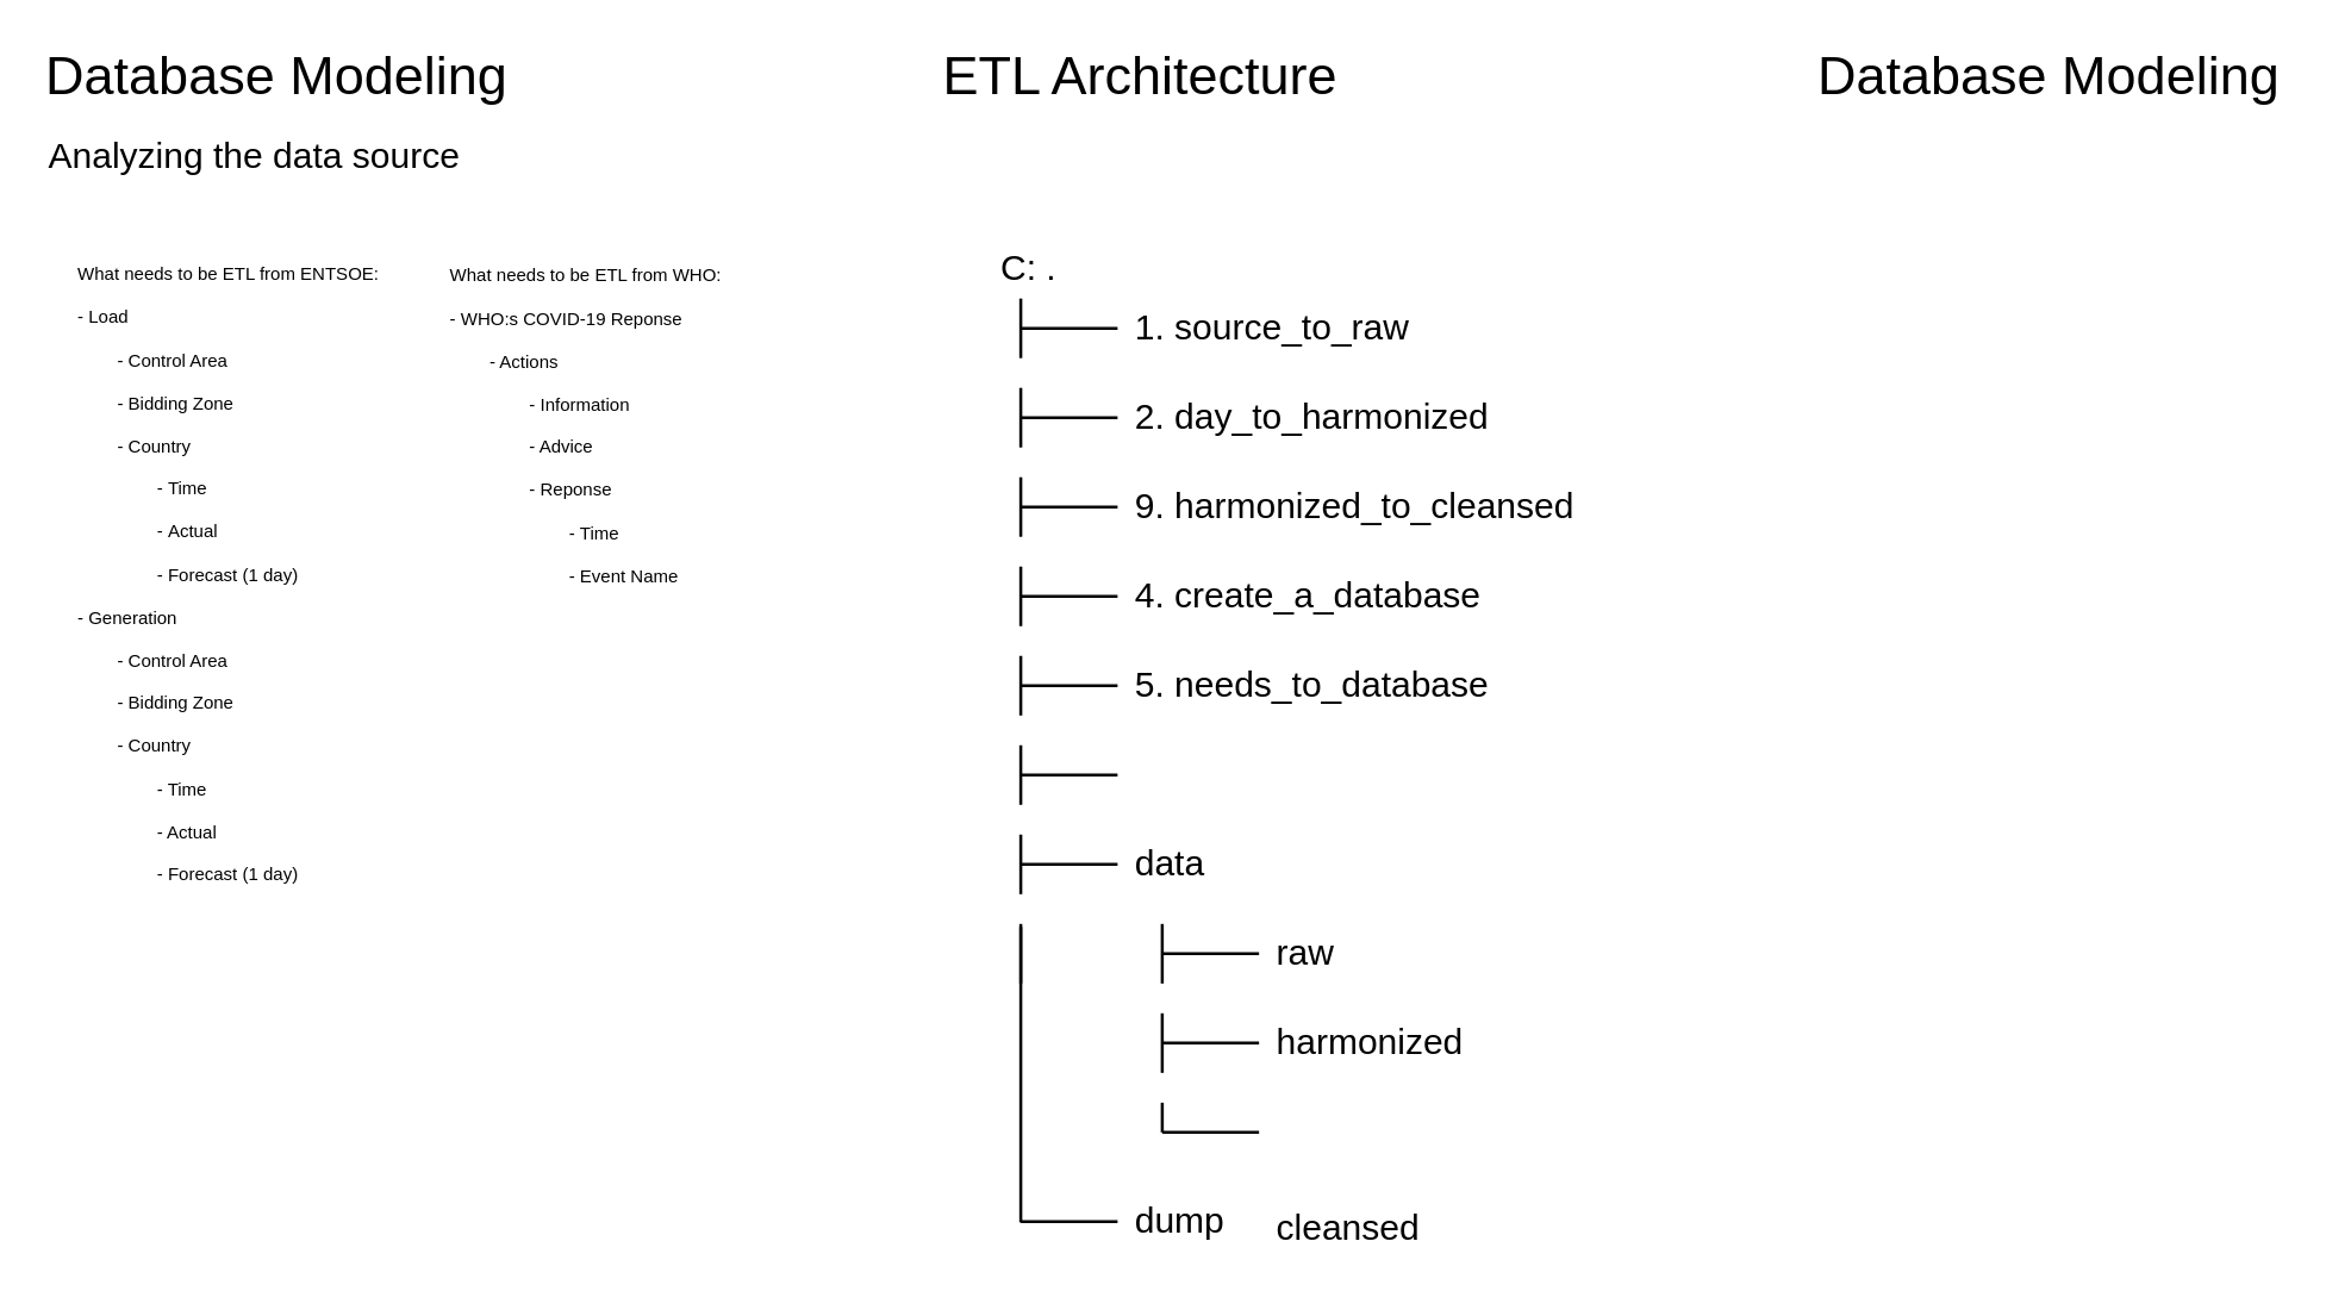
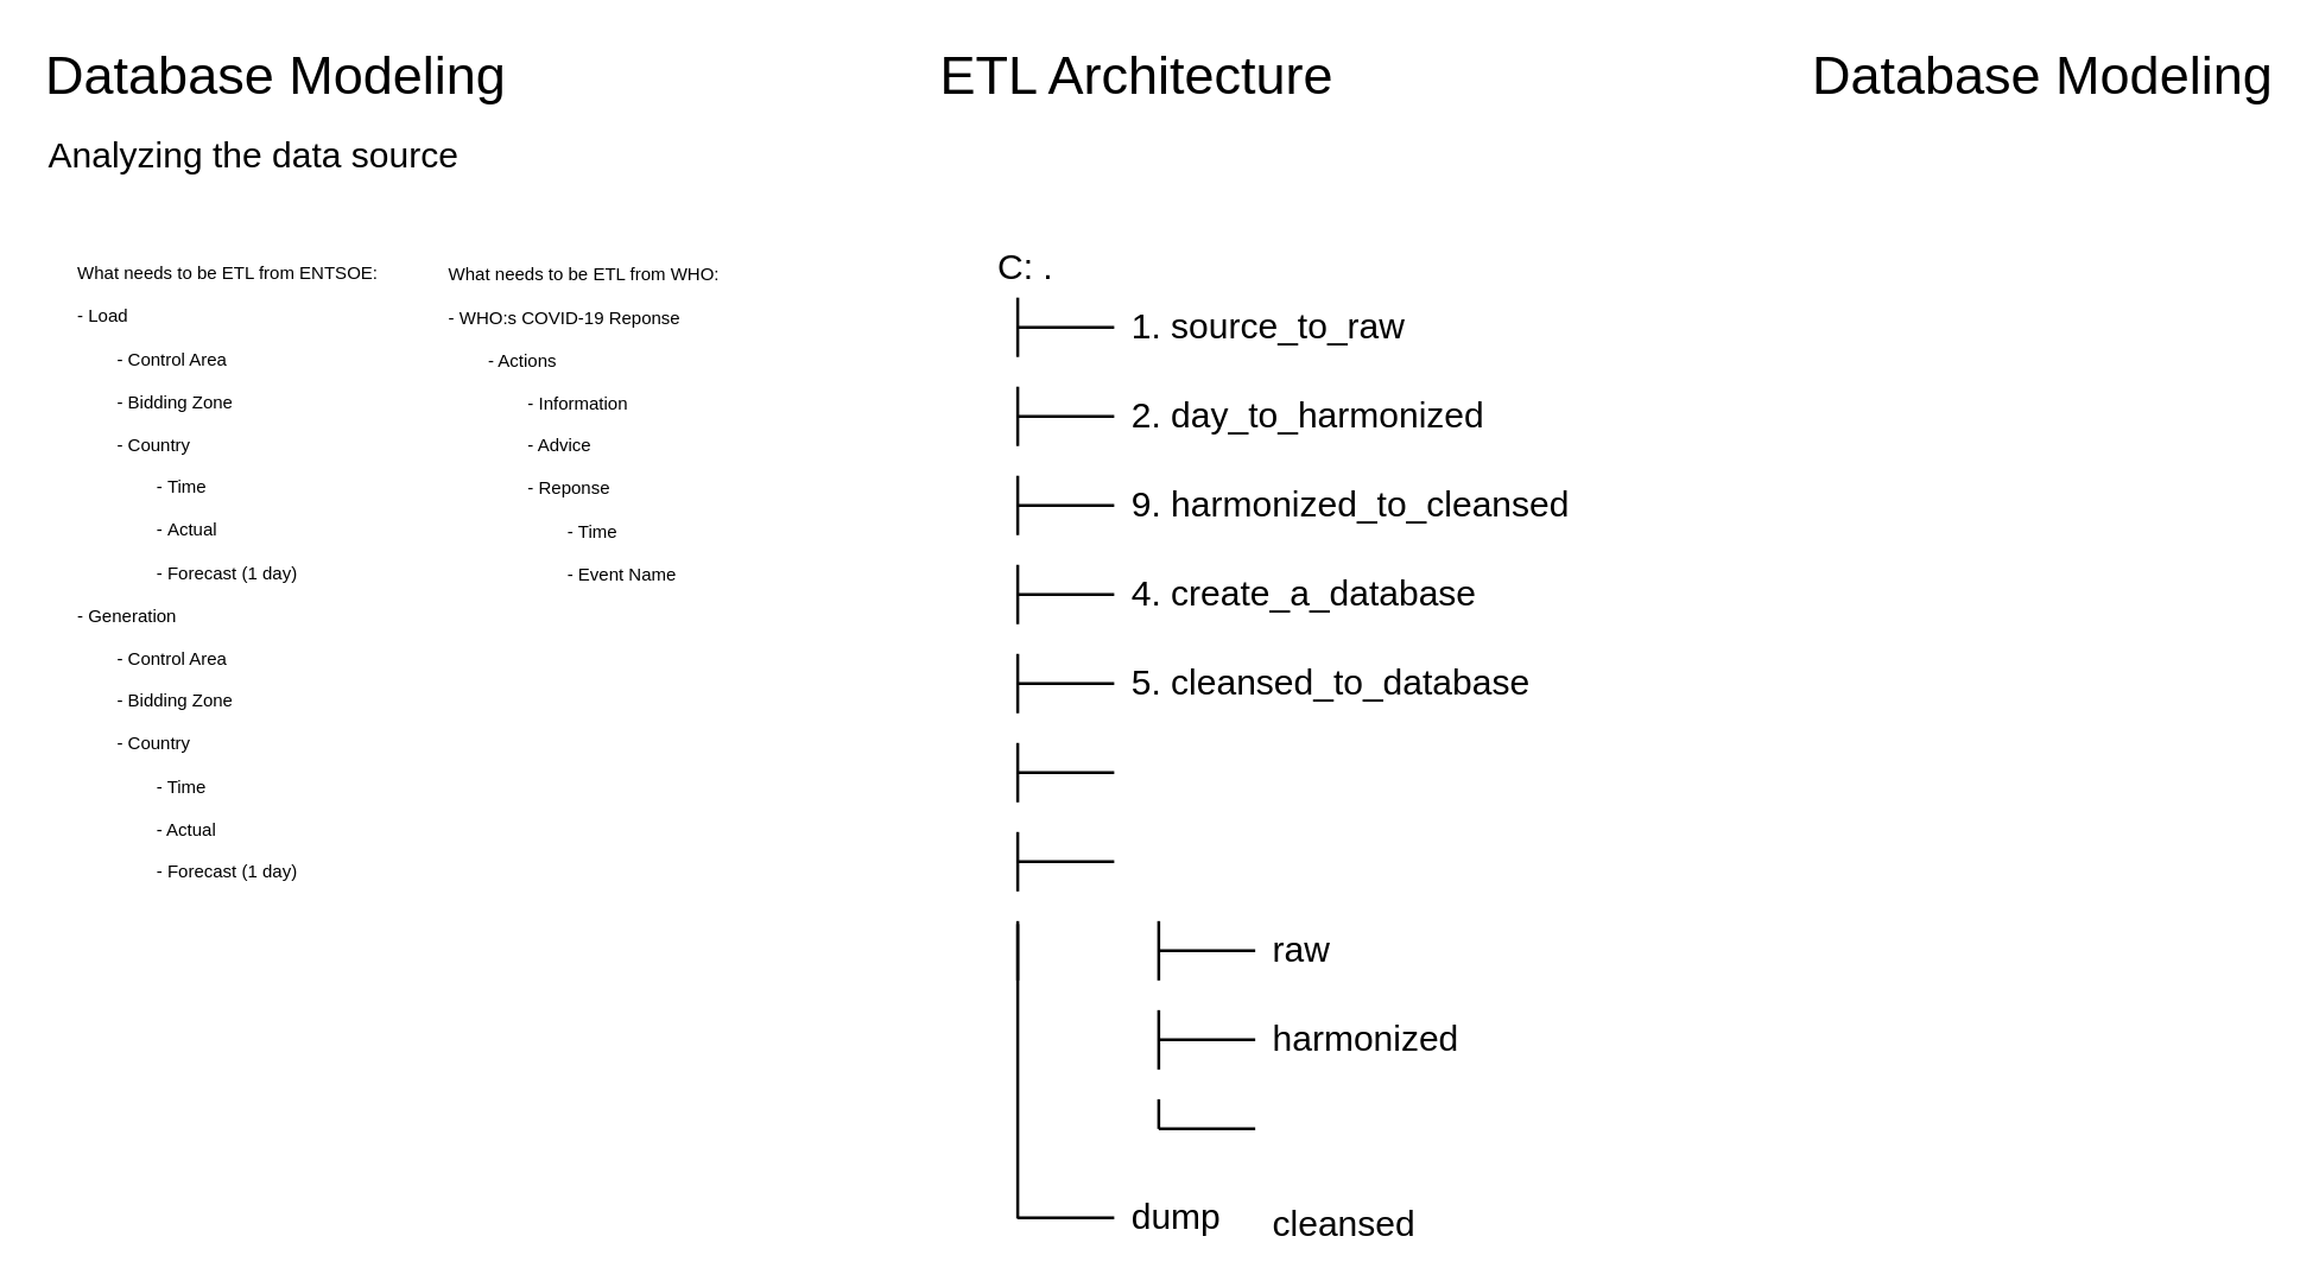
  <mxCell id="0" />
  <mxCell id="1" parent="0" />
  <mxCell id="2" value="&lt;font style=&quot;font-size: 36px;&quot;&gt;Database Modeling&lt;/font&gt;" style="text;html=1;align=center;verticalAlign=middle;resizable=0;points=[];autosize=1;strokeColor=none;fillColor=none;" parent="1" vertex="1"><mxGeometry x="20" y="20" width="330" height="60" as="geometry" /></mxCell>
  <mxCell id="3" value="&lt;font style=&quot;font-size: 24px;&quot;&gt;Analyzing the data source&lt;br&gt;&lt;/font&gt;" style="text;html=1;align=center;verticalAlign=middle;resizable=0;points=[];autosize=1;strokeColor=none;fillColor=none;fontSize=36;" parent="1" vertex="1"><mxGeometry x="20" y="70" width="300" height="60" as="geometry" /></mxCell>
  <mxCell id="4" value="&lt;font style=&quot;font-size: 12px;&quot;&gt;What needs to be ETL from ENTSOE:&lt;br&gt;- Load&lt;br&gt;&lt;span style=&quot;white-space: pre;&quot;&gt;&#09;&lt;/span&gt;- Control Area&lt;br&gt;&lt;span style=&quot;white-space: pre;&quot;&gt;&#09;&lt;/span&gt;- Bidding Zone&lt;br&gt;&lt;span style=&quot;white-space: pre;&quot;&gt;&#09;&lt;/span&gt;- Country&lt;br&gt;&lt;span style=&quot;white-space: pre;&quot;&gt;&#09;&lt;span style=&quot;white-space: pre;&quot;&gt;&#09;&lt;/span&gt;-&lt;/span&gt;&amp;nbsp;Time&lt;br&gt;&lt;span style=&quot;white-space: pre;&quot;&gt;&#09;&lt;span style=&quot;white-space: pre;&quot;&gt;&#09;&lt;/span&gt;-&lt;/span&gt;&amp;nbsp;Actual&lt;br&gt;&lt;span style=&quot;white-space: pre;&quot;&gt;&#09;&lt;/span&gt;&lt;span style=&quot;white-space: pre;&quot;&gt;&#09;&lt;/span&gt;- Forecast (1 day)&lt;br&gt;- Generation&lt;br&gt;&lt;span style=&quot;white-space: pre;&quot;&gt;&#09;&lt;/span&gt;- Control Area&lt;br&gt;&lt;span style=&quot;white-space: pre;&quot;&gt;&#09;&lt;/span&gt;- Bidding Zone&lt;br&gt;&lt;span style=&quot;white-space: pre;&quot;&gt;&#09;&lt;/span&gt;- Country&lt;br&gt;&lt;span style=&quot;white-space: pre;&quot;&gt;&#09;&lt;/span&gt;&lt;span style=&quot;white-space: pre;&quot;&gt;&#09;&lt;/span&gt;- Time&lt;br&gt;&lt;span style=&quot;white-space: pre;&quot;&gt;&#09;&lt;/span&gt;&lt;span style=&quot;white-space: pre;&quot;&gt;&#09;&lt;/span&gt;- Actual&lt;br&gt;&lt;span style=&quot;white-space: pre;&quot;&gt;&#09;&lt;/span&gt;&lt;span style=&quot;white-space: pre;&quot;&gt;&#09;&lt;/span&gt;- Forecast (1 day)&lt;br&gt;&lt;br&gt;&lt;br&gt;&lt;br&gt;&lt;/font&gt;" style="text;html=1;align=left;verticalAlign=middle;resizable=0;points=[];autosize=1;strokeColor=none;fillColor=none;fontSize=24;" parent="1" vertex="1"><mxGeometry x="50" y="160" width="230" height="530" as="geometry" /></mxCell>
  <mxCell id="5" value="&lt;font style=&quot;font-size: 12px;&quot;&gt;What needs to be ETL from WHO:&lt;br&gt;- WHO:s COVID-19 Reponse&lt;br&gt;&lt;span style=&quot;white-space: pre;&quot;&gt;&#09;&lt;/span&gt;- Actions&lt;br&gt;&lt;span style=&quot;white-space: pre;&quot;&gt;&#09;&lt;/span&gt;&lt;span style=&quot;white-space: pre;&quot;&gt;&#09;&lt;/span&gt;- Information&lt;br&gt;&lt;span style=&quot;white-space: pre;&quot;&gt;&#09;&lt;/span&gt;&lt;span style=&quot;white-space: pre;&quot;&gt;&#09;&lt;/span&gt;- Advice&lt;br&gt;&lt;span style=&quot;white-space: pre;&quot;&gt;&#09;&lt;/span&gt;&lt;span style=&quot;white-space: pre;&quot;&gt;&#09;&lt;/span&gt;- Reponse&lt;br&gt;&lt;span style=&quot;white-space: pre;&quot;&gt;&#09;&lt;/span&gt;&lt;span style=&quot;white-space: pre;&quot;&gt;&#09;&lt;span style=&quot;white-space: pre;&quot;&gt;&#09;&lt;/span&gt;-&lt;/span&gt;&amp;nbsp;Time&lt;br&gt;&lt;span style=&quot;white-space: pre;&quot;&gt;&#09;&lt;/span&gt;&lt;span style=&quot;white-space: pre;&quot;&gt;&#09;&lt;/span&gt;&lt;span style=&quot;white-space: pre;&quot;&gt;&#09;&lt;/span&gt;- Event Name&lt;br&gt;&lt;br&gt;&lt;br&gt;&lt;br&gt;&lt;/font&gt;" style="text;html=1;align=left;verticalAlign=middle;resizable=0;points=[];autosize=1;strokeColor=none;fillColor=none;fontSize=24;" parent="1" vertex="1"><mxGeometry x="300" y="160" width="210" height="330" as="geometry" /></mxCell>
  <mxCell id="6" value="&lt;font style=&quot;font-size: 36px;&quot;&gt;ETL Architecture&lt;/font&gt;" style="text;html=1;align=center;verticalAlign=middle;resizable=0;points=[];autosize=1;strokeColor=none;fillColor=none;" parent="1" vertex="1"><mxGeometry x="620" y="20" width="290" height="60" as="geometry" /></mxCell>
  <mxCell id="7" value="&lt;font style=&quot;font-size: 24px;&quot;&gt;C: .&lt;/font&gt;" style="text;html=1;align=center;verticalAlign=middle;resizable=0;points=[];autosize=1;strokeColor=none;fillColor=none;" parent="1" vertex="1"><mxGeometry x="660" y="160" width="60" height="40" as="geometry" /></mxCell>
  <mxCell id="8" value="&lt;span style=&quot;font-size: 24px;&quot;&gt;1. source_to_raw&lt;/span&gt;" style="text;html=1;align=left;verticalAlign=middle;resizable=0;points=[];autosize=1;strokeColor=none;fillColor=none;" parent="1" vertex="1"><mxGeometry x="760" y="200" width="210" height="40" as="geometry" /></mxCell>
  <mxCell id="9" value="&lt;span style=&quot;font-size: 24px;&quot;&gt;2. day_to_harmonized&lt;/span&gt;" style="text;html=1;align=left;verticalAlign=middle;resizable=0;points=[];autosize=1;strokeColor=none;fillColor=none;" parent="1" vertex="1"><mxGeometry x="760" y="260" width="260" height="40" as="geometry" /></mxCell>
  <mxCell id="10" value="&lt;span style=&quot;font-size: 24px;&quot;&gt;9. harmonized_to_cleansed&lt;/span&gt;" style="text;html=1;align=left;verticalAlign=middle;resizable=0;points=[];autosize=1;strokeColor=none;fillColor=none;" parent="1" vertex="1"><mxGeometry x="760" y="320" width="320" height="40" as="geometry" /></mxCell>
  <mxCell id="11" value="&lt;span style=&quot;font-size: 24px;&quot;&gt;4. create_a_database&lt;/span&gt;" style="text;html=1;align=left;verticalAlign=middle;resizable=0;points=[];autosize=1;strokeColor=none;fillColor=none;" parent="1" vertex="1"><mxGeometry x="760" y="380" width="260" height="40" as="geometry" /></mxCell>
- <mxCell id="12" value="&lt;span style=&quot;font-size: 24px;&quot;&gt;5. needs_to_database&lt;/span&gt;" style="text;html=1;align=left;verticalAlign=middle;resizable=0;points=[];autosize=1;strokeColor=none;fillColor=none;" parent="1" vertex="1"><mxGeometry x="760" y="440" width="290" height="40" as="geometry" /></mxCell>
- <mxCell id="13" value="&lt;span style=&quot;font-size: 24px;&quot;&gt;data&lt;/span&gt;" style="text;html=1;align=left;verticalAlign=middle;resizable=0;points=[];autosize=1;strokeColor=none;fillColor=none;" parent="1" vertex="1"><mxGeometry x="760" y="560" width="70" height="40" as="geometry" /></mxCell>
+ <mxCell id="12" value="&lt;span style=&quot;font-size: 24px;&quot;&gt;5. cleansed_to_database&lt;/span&gt;" style="text;html=1;align=left;verticalAlign=middle;resizable=0;points=[];autosize=1;strokeColor=none;fillColor=none;" parent="1" vertex="1"><mxGeometry x="760" y="440" width="290" height="40" as="geometry" /></mxCell>
  <mxCell id="14" value="&lt;span style=&quot;font-size: 24px;&quot;&gt;raw&lt;/span&gt;" style="text;html=1;align=left;verticalAlign=middle;resizable=0;points=[];autosize=1;strokeColor=none;fillColor=none;" parent="1" vertex="1"><mxGeometry x="855" y="620" width="60" height="40" as="geometry" /></mxCell>
  <mxCell id="15" value="&lt;span style=&quot;font-size: 24px;&quot;&gt;harmonized&lt;/span&gt;" style="text;html=1;align=left;verticalAlign=middle;resizable=0;points=[];autosize=1;strokeColor=none;fillColor=none;" parent="1" vertex="1"><mxGeometry x="855" y="680" width="150" height="40" as="geometry" /></mxCell>
  <mxCell id="16" value="&lt;span style=&quot;font-size: 24px;&quot;&gt;cleansed&lt;/span&gt;" style="text;html=1;align=left;verticalAlign=middle;resizable=0;points=[];autosize=1;strokeColor=none;fillColor=none;" parent="1" vertex="1"><mxGeometry x="855" y="805" width="120" height="40" as="geometry" /></mxCell>
  <mxCell id="17" value="" style="group" parent="1" vertex="1" connectable="0"><mxGeometry x="680" y="200" width="70" height="40" as="geometry" /></mxCell>
  <mxCell id="18" value="" style="line;strokeWidth=2;html=1;fontSize=24;" parent="17" vertex="1"><mxGeometry x="5" y="15" width="65" height="10" as="geometry" /></mxCell>
  <mxCell id="19" value="" style="line;strokeWidth=2;html=1;fontSize=24;rotation=90;" parent="17" vertex="1"><mxGeometry x="-15" y="15" width="40" height="10" as="geometry" /></mxCell>
  <mxCell id="20" value="" style="group" parent="1" vertex="1" connectable="0"><mxGeometry x="680" y="260" width="70" height="40" as="geometry" /></mxCell>
  <mxCell id="21" value="" style="line;strokeWidth=2;html=1;fontSize=24;" parent="20" vertex="1"><mxGeometry x="5" y="15" width="65" height="10" as="geometry" /></mxCell>
  <mxCell id="22" value="" style="line;strokeWidth=2;html=1;fontSize=24;rotation=90;" parent="20" vertex="1"><mxGeometry x="-15" y="15" width="40" height="10" as="geometry" /></mxCell>
  <mxCell id="23" value="" style="group" parent="1" vertex="1" connectable="0"><mxGeometry x="680" y="320" width="70" height="40" as="geometry" /></mxCell>
  <mxCell id="24" value="" style="line;strokeWidth=2;html=1;fontSize=24;" parent="23" vertex="1"><mxGeometry x="5" y="15" width="65" height="10" as="geometry" /></mxCell>
  <mxCell id="25" value="" style="line;strokeWidth=2;html=1;fontSize=24;rotation=90;" parent="23" vertex="1"><mxGeometry x="-15" y="15" width="40" height="10" as="geometry" /></mxCell>
  <mxCell id="26" value="" style="group" parent="1" vertex="1" connectable="0"><mxGeometry x="680" y="380" width="70" height="40" as="geometry" /></mxCell>
  <mxCell id="27" value="" style="line;strokeWidth=2;html=1;fontSize=24;" parent="26" vertex="1"><mxGeometry x="5" y="15" width="65" height="10" as="geometry" /></mxCell>
  <mxCell id="28" value="" style="line;strokeWidth=2;html=1;fontSize=24;rotation=90;" parent="26" vertex="1"><mxGeometry x="-15" y="15" width="40" height="10" as="geometry" /></mxCell>
  <mxCell id="29" value="" style="group" parent="1" vertex="1" connectable="0"><mxGeometry x="680" y="440" width="70" height="40" as="geometry" /></mxCell>
  <mxCell id="30" value="" style="line;strokeWidth=2;html=1;fontSize=24;" parent="29" vertex="1"><mxGeometry x="5" y="15" width="65" height="10" as="geometry" /></mxCell>
  <mxCell id="31" value="" style="line;strokeWidth=2;html=1;fontSize=24;rotation=90;" parent="29" vertex="1"><mxGeometry x="-15" y="15" width="40" height="10" as="geometry" /></mxCell>
  <mxCell id="32" value="" style="group" parent="1" vertex="1" connectable="0"><mxGeometry x="680" y="500" width="70" height="40" as="geometry" /></mxCell>
  <mxCell id="33" value="" style="line;strokeWidth=2;html=1;fontSize=24;" parent="32" vertex="1"><mxGeometry x="5" y="15" width="65" height="10" as="geometry" /></mxCell>
  <mxCell id="34" value="" style="line;strokeWidth=2;html=1;fontSize=24;rotation=90;" parent="32" vertex="1"><mxGeometry x="-15" y="15" width="40" height="10" as="geometry" /></mxCell>
  <mxCell id="35" value="" style="group" parent="1" vertex="1" connectable="0"><mxGeometry x="775" y="620" width="70" height="40" as="geometry" /></mxCell>
  <mxCell id="36" value="" style="line;strokeWidth=2;html=1;fontSize=24;" parent="35" vertex="1"><mxGeometry x="5" y="15" width="65" height="10" as="geometry" /></mxCell>
  <mxCell id="37" value="" style="line;strokeWidth=2;html=1;fontSize=24;rotation=90;" parent="35" vertex="1"><mxGeometry x="-15" y="15" width="40" height="10" as="geometry" /></mxCell>
  <mxCell id="38" value="" style="group" parent="1" vertex="1" connectable="0"><mxGeometry x="775" y="680" width="70" height="40" as="geometry" /></mxCell>
  <mxCell id="39" value="" style="line;strokeWidth=2;html=1;fontSize=24;" parent="38" vertex="1"><mxGeometry x="5" y="15" width="65" height="10" as="geometry" /></mxCell>
  <mxCell id="40" value="" style="line;strokeWidth=2;html=1;fontSize=24;rotation=90;" parent="38" vertex="1"><mxGeometry x="-15" y="15" width="40" height="10" as="geometry" /></mxCell>
  <mxCell id="41" value="" style="line;strokeWidth=2;html=1;fontSize=24;" parent="1" vertex="1"><mxGeometry x="780" y="755" width="65" height="10" as="geometry" /></mxCell>
  <mxCell id="42" value="" style="line;strokeWidth=2;html=1;fontSize=24;rotation=90;" parent="1" vertex="1"><mxGeometry x="770.02" y="745.01" width="19.98" height="10" as="geometry" /></mxCell>
  <mxCell id="43" value="&lt;span style=&quot;font-size: 24px;&quot;&gt;dump&lt;br&gt;&lt;/span&gt;" style="text;html=1;align=left;verticalAlign=middle;resizable=0;points=[];autosize=1;strokeColor=none;fillColor=none;" parent="1" vertex="1"><mxGeometry x="760" y="800" width="80" height="40" as="geometry" /></mxCell>
  <mxCell id="44" value="" style="line;strokeWidth=2;html=1;fontSize=24;" parent="1" vertex="1"><mxGeometry x="685" y="575" width="65" height="10" as="geometry" /></mxCell>
  <mxCell id="45" value="" style="line;strokeWidth=2;html=1;fontSize=24;rotation=90;" parent="1" vertex="1"><mxGeometry x="665" y="575" width="40" height="10" as="geometry" /></mxCell>
  <mxCell id="46" value="" style="line;strokeWidth=2;html=1;fontSize=24;rotation=90;" parent="1" vertex="1"><mxGeometry x="665" y="635" width="40" height="10" as="geometry" /></mxCell>
  <mxCell id="47" value="" style="line;strokeWidth=2;html=1;fontSize=24;" parent="1" vertex="1"><mxGeometry x="685" y="815" width="65" height="10" as="geometry" /></mxCell>
  <mxCell id="48" value="" style="line;strokeWidth=2;html=1;fontSize=24;rotation=90;" parent="1" vertex="1"><mxGeometry x="585.79" y="716.22" width="198.43" height="10" as="geometry" /></mxCell>
  <mxCell id="49" value="&lt;font style=&quot;font-size: 36px;&quot;&gt;Database Modeling&lt;/font&gt;" style="text;html=1;align=center;verticalAlign=middle;resizable=0;points=[];autosize=1;strokeColor=none;fillColor=none;" vertex="1" parent="1"><mxGeometry x="1210" y="20" width="330" height="60" as="geometry" /></mxCell>
